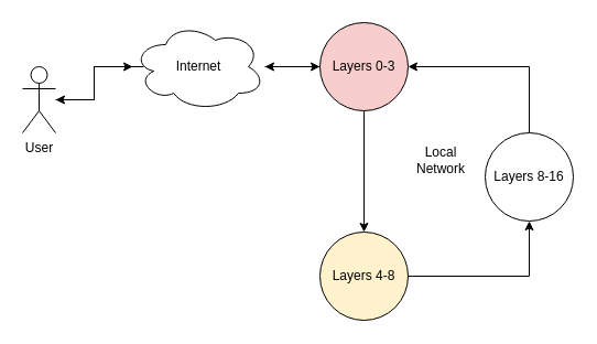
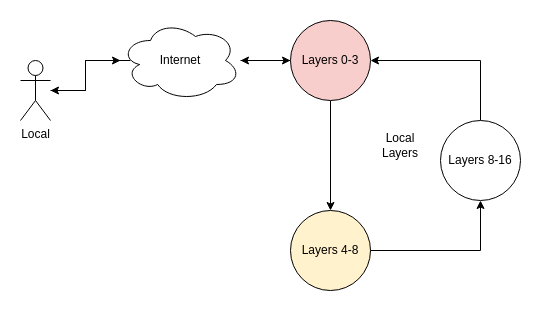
  <mxCell id="0" />
  <mxCell id="1" parent="0" />
  <mxCell id="2" style="edgeStyle=orthogonalEdgeStyle;rounded=0;orthogonalLoop=1;jettySize=auto;html=1;" edge="1" parent="1" source="3" target="6"><mxGeometry relative="1" as="geometry" /></mxCell>
- <mxCell id="3" value="User" style="shape=umlActor;verticalLabelPosition=bottom;verticalAlign=top;html=1;outlineConnect=0;" vertex="1" parent="1"><mxGeometry x="20" y="60" width="30" height="60" as="geometry" /></mxCell>
+ <mxCell id="3" value="Local" style="shape=umlActor;verticalLabelPosition=bottom;verticalAlign=top;html=1;outlineConnect=0;" vertex="1" parent="1"><mxGeometry x="20" y="60" width="30" height="60" as="geometry" /></mxCell>
  <mxCell id="4" style="edgeStyle=orthogonalEdgeStyle;rounded=0;orthogonalLoop=1;jettySize=auto;html=1;" edge="1" parent="1" source="6" target="9"><mxGeometry relative="1" as="geometry" /></mxCell>
  <mxCell id="5" style="edgeStyle=orthogonalEdgeStyle;rounded=0;orthogonalLoop=1;jettySize=auto;html=1;" edge="1" parent="1" target="3"><mxGeometry relative="1" as="geometry"><mxPoint x="130" y="60" as="sourcePoint" /><Array as="points"><mxPoint x="85" y="60" /><mxPoint x="85" y="90" /></Array></mxGeometry></mxCell>
  <mxCell id="6" value="Internet" style="ellipse;shape=cloud;whiteSpace=wrap;html=1;" vertex="1" parent="1"><mxGeometry x="120" y="20" width="120" height="80" as="geometry" /></mxCell>
  <mxCell id="7" style="edgeStyle=orthogonalEdgeStyle;rounded=0;orthogonalLoop=1;jettySize=auto;html=1;" edge="1" parent="1" source="9" target="10"><mxGeometry relative="1" as="geometry" /></mxCell>
  <mxCell id="8" style="edgeStyle=orthogonalEdgeStyle;rounded=0;orthogonalLoop=1;jettySize=auto;html=1;" edge="1" parent="1" source="9" target="6"><mxGeometry relative="1" as="geometry" /></mxCell>
  <mxCell id="9" value="Layers 0-3" style="ellipse;whiteSpace=wrap;html=1;aspect=fixed;fillColor=#f8cecc;" vertex="1" parent="1"><mxGeometry x="290" y="20" width="80" height="80" as="geometry" /></mxCell>
  <mxCell id="10" value="Layers 4-8" style="ellipse;whiteSpace=wrap;html=1;aspect=fixed;fillColor=#fff2cc;" vertex="1" parent="1"><mxGeometry x="290" y="210" width="80" height="80" as="geometry" /></mxCell>
  <mxCell id="11" value="" style="edgeStyle=orthogonalEdgeStyle;rounded=0;orthogonalLoop=1;jettySize=auto;html=1;" edge="1" parent="1" source="10" target="13"><mxGeometry relative="1" as="geometry"><mxPoint x="510" y="250" as="targetPoint" /><mxPoint x="370" y="250" as="sourcePoint" /></mxGeometry></mxCell>
  <mxCell id="12" style="edgeStyle=orthogonalEdgeStyle;rounded=0;orthogonalLoop=1;jettySize=auto;html=1;entryX=1;entryY=0.5;entryDx=0;entryDy=0;" edge="1" parent="1" source="13" target="9"><mxGeometry relative="1" as="geometry"><Array as="points"><mxPoint x="480" y="60" /></Array></mxGeometry></mxCell>
  <mxCell id="13" value="Layers 8-16" style="ellipse;whiteSpace=wrap;html=1;aspect=fixed;" vertex="1" parent="1"><mxGeometry x="440" y="120" width="80" height="80" as="geometry" /></mxCell>
- <mxCell id="14" value="Local Network" style="text;html=1;align=center;verticalAlign=middle;whiteSpace=wrap;rounded=0;" vertex="1" parent="1"><mxGeometry x="370" y="130" width="60" height="30" as="geometry" /></mxCell>
+ <mxCell id="14" value="Local Layers" style="text;html=1;align=center;verticalAlign=middle;whiteSpace=wrap;rounded=0;" vertex="1" parent="1"><mxGeometry x="370" y="130" width="60" height="30" as="geometry" /></mxCell>
